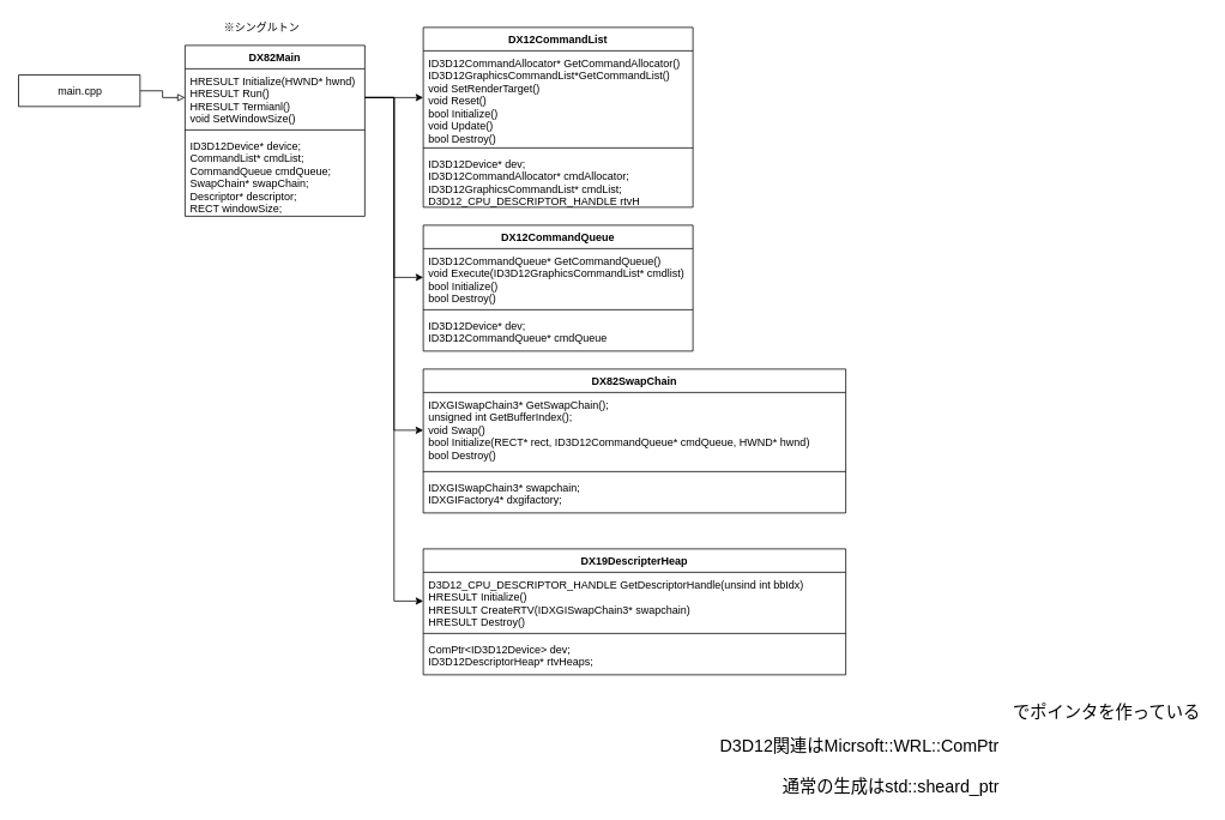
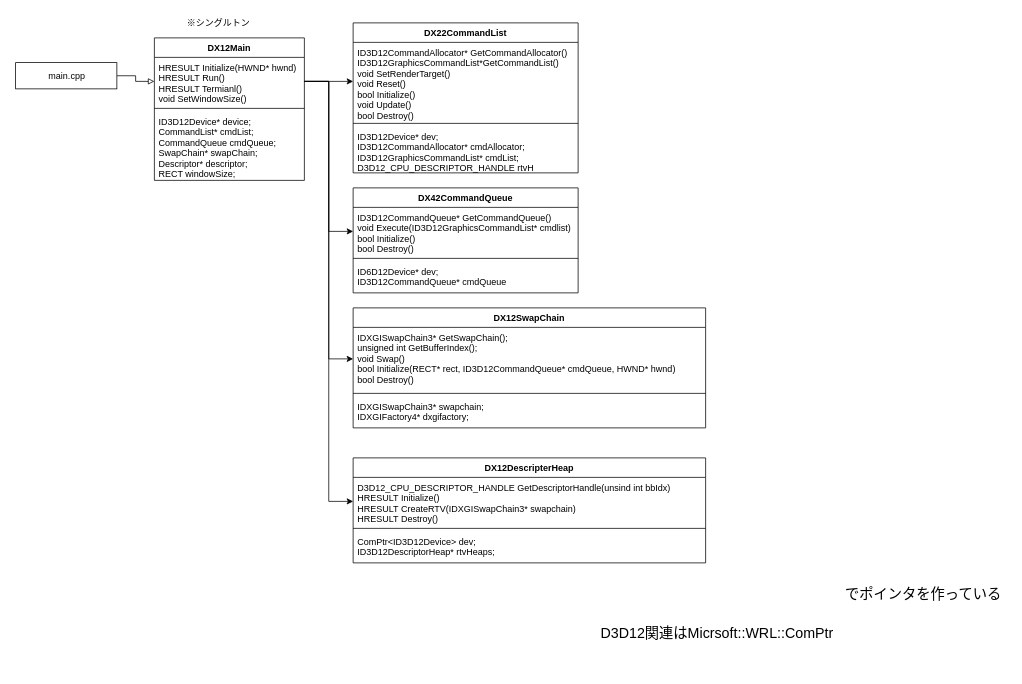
  <mxCell id="0" />
  <mxCell id="1" parent="0" />
  <mxCell id="2" style="edgeStyle=orthogonalEdgeStyle;rounded=0;orthogonalLoop=1;jettySize=auto;html=1;exitX=1;exitY=0.5;exitDx=0;exitDy=0;entryX=0;entryY=0.5;entryDx=0;entryDy=0;endArrow=block;endFill=0;" edge="1" parent="1" source="3" target="14"><mxGeometry relative="1" as="geometry" /></mxCell>
  <mxCell id="3" value="main.cpp" style="html=1;" vertex="1" parent="1"><mxGeometry x="20" y="83" width="135" height="35" as="geometry" /></mxCell>
  <mxCell id="4" style="edgeStyle=orthogonalEdgeStyle;rounded=0;orthogonalLoop=1;jettySize=auto;html=1;exitX=1;exitY=0.5;exitDx=0;exitDy=0;entryX=0;entryY=0.5;entryDx=0;entryDy=0;" edge="1" parent="1" source="14" target="26"><mxGeometry relative="1" as="geometry" /></mxCell>
  <mxCell id="5" style="edgeStyle=orthogonalEdgeStyle;rounded=0;orthogonalLoop=1;jettySize=auto;html=1;exitX=1;exitY=0.5;exitDx=0;exitDy=0;entryX=0;entryY=0.5;entryDx=0;entryDy=0;" edge="1" parent="1" source="14" target="22"><mxGeometry relative="1" as="geometry" /></mxCell>
  <mxCell id="6" style="edgeStyle=orthogonalEdgeStyle;rounded=0;orthogonalLoop=1;jettySize=auto;html=1;exitX=1;exitY=0.5;exitDx=0;exitDy=0;entryX=0;entryY=0.5;entryDx=0;entryDy=0;" edge="1" parent="1" source="14" target="18"><mxGeometry relative="1" as="geometry" /></mxCell>
  <mxCell id="7" value="※シングルトン" style="text;html=1;align=center;verticalAlign=middle;resizable=0;points=[];autosize=1;" vertex="1" parent="1"><mxGeometry x="240" y="20" width="100" height="20" as="geometry" /></mxCell>
  <mxCell id="8" style="edgeStyle=orthogonalEdgeStyle;rounded=0;orthogonalLoop=1;jettySize=auto;html=1;exitX=1;exitY=0.5;exitDx=0;exitDy=0;entryX=0;entryY=0.5;entryDx=0;entryDy=0;" edge="1" parent="1" source="14" target="10"><mxGeometry relative="1" as="geometry" /></mxCell>
- <mxCell id="9" value="DX12CommandList" style="swimlane;fontStyle=1;align=center;verticalAlign=top;childLayout=stackLayout;horizontal=1;startSize=26;horizontalStack=0;resizeParent=1;resizeParentMax=0;resizeLast=0;collapsible=1;marginBottom=0;" vertex="1" parent="1"><mxGeometry x="470" y="30" width="300" height="200" as="geometry" /></mxCell>
+ <mxCell id="9" value="DX22CommandList" style="swimlane;fontStyle=1;align=center;verticalAlign=top;childLayout=stackLayout;horizontal=1;startSize=26;horizontalStack=0;resizeParent=1;resizeParentMax=0;resizeLast=0;collapsible=1;marginBottom=0;" vertex="1" parent="1"><mxGeometry x="470" y="30" width="300" height="200" as="geometry" /></mxCell>
  <mxCell id="10" value="ID3D12CommandAllocator* GetCommandAllocator()&#10;ID3D12GraphicsCommandList*GetCommandList()&#10;void SetRenderTarget()&#10;void Reset()&#10;bool Initialize()&#10;void Update()&#10;bool Destroy()" style="text;strokeColor=none;fillColor=none;align=left;verticalAlign=top;spacingLeft=4;spacingRight=4;overflow=hidden;rotatable=0;points=[[0,0.5],[1,0.5]];portConstraint=eastwest;" vertex="1" parent="9"><mxGeometry y="26" width="300" height="104" as="geometry" /></mxCell>
  <mxCell id="11" value="" style="line;strokeWidth=1;fillColor=none;align=left;verticalAlign=middle;spacingTop=-1;spacingLeft=3;spacingRight=3;rotatable=0;labelPosition=right;points=[];portConstraint=eastwest;" vertex="1" parent="9"><mxGeometry y="130" width="300" height="8" as="geometry" /></mxCell>
  <mxCell id="12" value="ID3D12Device* dev;&#10;ID3D12CommandAllocator* cmdAllocator;&#10;ID3D12GraphicsCommandList* cmdList;&#10;D3D12_CPU_DESCRIPTOR_HANDLE rtvH&#10;" style="text;strokeColor=none;fillColor=none;align=left;verticalAlign=top;spacingLeft=4;spacingRight=4;overflow=hidden;rotatable=0;points=[[0,0.5],[1,0.5]];portConstraint=eastwest;" vertex="1" parent="9"><mxGeometry y="138" width="300" height="62" as="geometry" /></mxCell>
- <mxCell id="13" value="DX82Main" style="swimlane;fontStyle=1;align=center;verticalAlign=top;childLayout=stackLayout;horizontal=1;startSize=26;horizontalStack=0;resizeParent=1;resizeParentMax=0;resizeLast=0;collapsible=1;marginBottom=0;" vertex="1" parent="1"><mxGeometry x="205" y="50" width="200" height="190" as="geometry" /></mxCell>
+ <mxCell id="13" value="DX12Main" style="swimlane;fontStyle=1;align=center;verticalAlign=top;childLayout=stackLayout;horizontal=1;startSize=26;horizontalStack=0;resizeParent=1;resizeParentMax=0;resizeLast=0;collapsible=1;marginBottom=0;" vertex="1" parent="1"><mxGeometry x="205" y="50" width="200" height="190" as="geometry" /></mxCell>
  <mxCell id="14" value="HRESULT Initialize(HWND* hwnd)&#10;HRESULT Run()&#10;HRESULT Termianl()&#10;void SetWindowSize()" style="text;strokeColor=none;fillColor=none;align=left;verticalAlign=top;spacingLeft=4;spacingRight=4;overflow=hidden;rotatable=0;points=[[0,0.5],[1,0.5]];portConstraint=eastwest;" vertex="1" parent="13"><mxGeometry y="26" width="200" height="64" as="geometry" /></mxCell>
  <mxCell id="15" value="" style="line;strokeWidth=1;fillColor=none;align=left;verticalAlign=middle;spacingTop=-1;spacingLeft=3;spacingRight=3;rotatable=0;labelPosition=right;points=[];portConstraint=eastwest;" vertex="1" parent="13"><mxGeometry y="90" width="200" height="8" as="geometry" /></mxCell>
  <mxCell id="16" value="ID3D12Device* device;&#10;CommandList* cmdList;&#10;CommandQueue cmdQueue;&#10;SwapChain* swapChain;&#10;Descriptor* descriptor;&#10;RECT windowSize;" style="text;strokeColor=none;fillColor=none;align=left;verticalAlign=top;spacingLeft=4;spacingRight=4;overflow=hidden;rotatable=0;points=[[0,0.5],[1,0.5]];portConstraint=eastwest;" vertex="1" parent="13"><mxGeometry y="98" width="200" height="92" as="geometry" /></mxCell>
- <mxCell id="17" value="DX19DescripterHeap" style="swimlane;fontStyle=1;align=center;verticalAlign=top;childLayout=stackLayout;horizontal=1;startSize=26;horizontalStack=0;resizeParent=1;resizeParentMax=0;resizeLast=0;collapsible=1;marginBottom=0;" vertex="1" parent="1"><mxGeometry x="470" y="610" width="470" height="140" as="geometry" /></mxCell>
+ <mxCell id="17" value="DX12DescripterHeap" style="swimlane;fontStyle=1;align=center;verticalAlign=top;childLayout=stackLayout;horizontal=1;startSize=26;horizontalStack=0;resizeParent=1;resizeParentMax=0;resizeLast=0;collapsible=1;marginBottom=0;" vertex="1" parent="1"><mxGeometry x="470" y="610" width="470" height="140" as="geometry" /></mxCell>
  <mxCell id="18" value="D3D12_CPU_DESCRIPTOR_HANDLE GetDescriptorHandle(unsind int bbIdx)&#10;HRESULT Initialize()&#10;HRESULT CreateRTV(IDXGISwapChain3* swapchain)&#10;HRESULT Destroy()&#10;" style="text;strokeColor=none;fillColor=none;align=left;verticalAlign=top;spacingLeft=4;spacingRight=4;overflow=hidden;rotatable=0;points=[[0,0.5],[1,0.5]];portConstraint=eastwest;" vertex="1" parent="17"><mxGeometry y="26" width="470" height="64" as="geometry" /></mxCell>
  <mxCell id="19" value="" style="line;strokeWidth=1;fillColor=none;align=left;verticalAlign=middle;spacingTop=-1;spacingLeft=3;spacingRight=3;rotatable=0;labelPosition=right;points=[];portConstraint=eastwest;" vertex="1" parent="17"><mxGeometry y="90" width="470" height="8" as="geometry" /></mxCell>
  <mxCell id="20" value="ComPtr&lt;ID3D12Device&gt; dev;&#10;ID3D12DescriptorHeap* rtvHeaps;" style="text;strokeColor=none;fillColor=none;align=left;verticalAlign=top;spacingLeft=4;spacingRight=4;overflow=hidden;rotatable=0;points=[[0,0.5],[1,0.5]];portConstraint=eastwest;" vertex="1" parent="17"><mxGeometry y="98" width="470" height="42" as="geometry" /></mxCell>
- <mxCell id="21" value="DX82SwapChain" style="swimlane;fontStyle=1;align=center;verticalAlign=top;childLayout=stackLayout;horizontal=1;startSize=26;horizontalStack=0;resizeParent=1;resizeParentMax=0;resizeLast=0;collapsible=1;marginBottom=0;" vertex="1" parent="1"><mxGeometry x="470" y="410" width="470" height="160" as="geometry" /></mxCell>
+ <mxCell id="21" value="DX12SwapChain" style="swimlane;fontStyle=1;align=center;verticalAlign=top;childLayout=stackLayout;horizontal=1;startSize=26;horizontalStack=0;resizeParent=1;resizeParentMax=0;resizeLast=0;collapsible=1;marginBottom=0;" vertex="1" parent="1"><mxGeometry x="470" y="410" width="470" height="160" as="geometry" /></mxCell>
  <mxCell id="22" value="IDXGISwapChain3* GetSwapChain();&#10;unsigned int GetBufferIndex();&#10;void Swap()&#10;bool Initialize(RECT* rect, ID3D12CommandQueue* cmdQueue, HWND* hwnd)&#10;bool Destroy()" style="text;strokeColor=none;fillColor=none;align=left;verticalAlign=top;spacingLeft=4;spacingRight=4;overflow=hidden;rotatable=0;points=[[0,0.5],[1,0.5]];portConstraint=eastwest;" vertex="1" parent="21"><mxGeometry y="26" width="470" height="84" as="geometry" /></mxCell>
  <mxCell id="23" value="" style="line;strokeWidth=1;fillColor=none;align=left;verticalAlign=middle;spacingTop=-1;spacingLeft=3;spacingRight=3;rotatable=0;labelPosition=right;points=[];portConstraint=eastwest;" vertex="1" parent="21"><mxGeometry y="110" width="470" height="8" as="geometry" /></mxCell>
  <mxCell id="24" value="IDXGISwapChain3* swapchain;&#10;IDXGIFactory4* dxgifactory;&#10;" style="text;strokeColor=none;fillColor=none;align=left;verticalAlign=top;spacingLeft=4;spacingRight=4;overflow=hidden;rotatable=0;points=[[0,0.5],[1,0.5]];portConstraint=eastwest;" vertex="1" parent="21"><mxGeometry y="118" width="470" height="42" as="geometry" /></mxCell>
- <mxCell id="25" value="DX12CommandQueue" style="swimlane;fontStyle=1;align=center;verticalAlign=top;childLayout=stackLayout;horizontal=1;startSize=26;horizontalStack=0;resizeParent=1;resizeParentMax=0;resizeLast=0;collapsible=1;marginBottom=0;" vertex="1" parent="1"><mxGeometry x="470" y="250" width="300" height="140" as="geometry" /></mxCell>
+ <mxCell id="25" value="DX42CommandQueue" style="swimlane;fontStyle=1;align=center;verticalAlign=top;childLayout=stackLayout;horizontal=1;startSize=26;horizontalStack=0;resizeParent=1;resizeParentMax=0;resizeLast=0;collapsible=1;marginBottom=0;" vertex="1" parent="1"><mxGeometry x="470" y="250" width="300" height="140" as="geometry" /></mxCell>
  <mxCell id="26" value="ID3D12CommandQueue* GetCommandQueue()&#10;void Execute(ID3D12GraphicsCommandList* cmdlist)&#10;bool Initialize()&#10;bool Destroy()&#10;" style="text;strokeColor=none;fillColor=none;align=left;verticalAlign=top;spacingLeft=4;spacingRight=4;overflow=hidden;rotatable=0;points=[[0,0.5],[1,0.5]];portConstraint=eastwest;" vertex="1" parent="25"><mxGeometry y="26" width="300" height="64" as="geometry" /></mxCell>
  <mxCell id="27" value="" style="line;strokeWidth=1;fillColor=none;align=left;verticalAlign=middle;spacingTop=-1;spacingLeft=3;spacingRight=3;rotatable=0;labelPosition=right;points=[];portConstraint=eastwest;" vertex="1" parent="25"><mxGeometry y="90" width="300" height="8" as="geometry" /></mxCell>
- <mxCell id="28" value="ID3D12Device* dev;&#10;ID3D12CommandQueue* cmdQueue" style="text;strokeColor=none;fillColor=none;align=left;verticalAlign=top;spacingLeft=4;spacingRight=4;overflow=hidden;rotatable=0;points=[[0,0.5],[1,0.5]];portConstraint=eastwest;" vertex="1" parent="25"><mxGeometry y="98" width="300" height="42" as="geometry" /></mxCell>
- <mxCell id="29" value="D3D12関連はMicrsoft::WRL::ComPtr" style="text;html=1;align=center;verticalAlign=middle;resizable=0;points=[];autosize=1;fontSize=19;" vertex="1" parent="1"><mxGeometry x="790" y="815" width="330" height="30" as="geometry" /></mxCell>
- <mxCell id="30" value="通常の生成はstd::sheard_ptr" style="text;html=1;align=center;verticalAlign=middle;resizable=0;points=[];autosize=1;fontSize=19;" vertex="1" parent="1"><mxGeometry x="860" y="860" width="260" height="30" as="geometry" /></mxCell>
+ <mxCell id="28" value="ID6D12Device* dev;&#10;ID3D12CommandQueue* cmdQueue" style="text;strokeColor=none;fillColor=none;align=left;verticalAlign=top;spacingLeft=4;spacingRight=4;overflow=hidden;rotatable=0;points=[[0,0.5],[1,0.5]];portConstraint=eastwest;" vertex="1" parent="25"><mxGeometry y="98" width="300" height="42" as="geometry" /></mxCell>
+ <mxCell id="29" value="D3D12関連はMicrsoft::WRL::ComPtr" style="text;html=1;align=center;verticalAlign=middle;resizable=0;points=[];autosize=1;fontSize=19;" vertex="1" parent="1"><mxGeometry x="790" y="830" width="330" height="30" as="geometry" /></mxCell>
  <mxCell id="31" value="でポインタを作っている" style="text;html=1;align=center;verticalAlign=middle;resizable=0;points=[];autosize=1;fontSize=19;" vertex="1" parent="1"><mxGeometry x="1120" y="778" width="220" height="30" as="geometry" /></mxCell>
